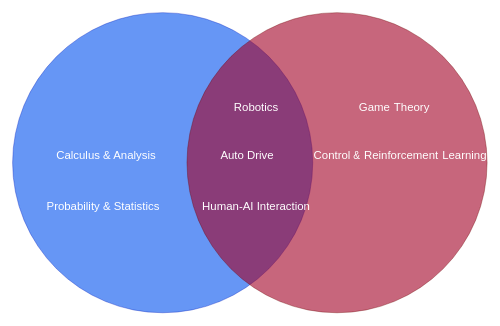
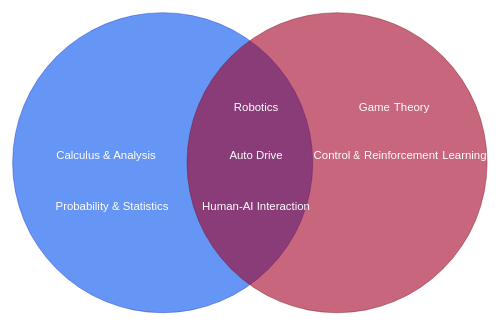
  <mxCell id="0" />
  <mxCell id="1" parent="0" />
  <mxCell id="2" value="" style="ellipse;fillColor=#0050ef;opacity=60;strokeColor=#001DBC;html=1;fontColor=#ffffff;" parent="1" vertex="1"><mxGeometry x="20.5" y="20.5" width="500" height="500" as="geometry" /></mxCell>
  <mxCell id="3" value="" style="ellipse;fillColor=#a20025;opacity=60;strokeColor=#6F0000;html=1;fontColor=#ffffff;" parent="1" vertex="1"><mxGeometry x="311" y="20.5" width="500" height="500" as="geometry" /></mxCell>
  <mxCell id="4" value="&lt;font style=&quot;font-size: 19px;&quot;&gt;Control&lt;/font&gt;&lt;font style=&quot;font-size: 17px;&quot;&gt; &amp;amp;&lt;/font&gt; &lt;font style=&quot;font-size: 19px;&quot;&gt;Reinforcement&lt;/font&gt; &lt;font style=&quot;font-size: 19px;&quot;&gt;Learning&lt;/font&gt;&lt;span style=&quot;color: rgba(0, 0, 0, 0); font-family: monospace; text-align: start; font-size: 0px;&quot;&gt;%3CmxGraphModel%3E%3Croot%3E%3CmxCell%20id%3D%220%22%2F%3E%3CmxCell%20id%3D%221%22%20parent%3D%220%22%2F%3E%3CmxCell%20id%3D%222%22%20value%3D%22Calculus%20%26amp%3Bamp%3B%20Analysis%22%20style%3D%22text%3BfontSize%3D24%3Balign%3Dcenter%3BverticalAlign%3Dmiddle%3Bhtml%3D1%3BfontColor%3D%23FFFFFF%3B%22%20vertex%3D%221%22%20parent%3D%221%22%3E%3CmxGeometry%20x%3D%22290%22%20y%3D%22180%22%20width%3D%22190%22%20height%3D%2270%22%20as%3D%22geometry%22%2F%3E%3C%2FmxCell%3E%3C%2Froot%3E%3C%2FmxGraphModel%3E&lt;/span&gt;&lt;span style=&quot;color: rgba(0, 0, 0, 0); font-family: monospace; text-align: start; font-size: 0px;&quot;&gt;%3CmxGraphModel%3E%3Croot%3E%3CmxCell%20id%3D%220%22%2F%3E%3CmxCell%20id%3D%221%22%20parent%3D%220%22%2F%3E%3CmxCell%20id%3D%222%22%20value%3D%22Calculus%20%26amp%3Bamp%3B%20Analysis%22%20style%3D%22text%3BfontSize%3D24%3Balign%3Dcenter%3BverticalAlign%3Dmiddle%3Bhtml%3D1%3BfontColor%3D%23FFFFFF%3B%22%20vertex%3D%221%22%20parent%3D%221%22%3E%3CmxGeometry%20x%3D%22290%22%20y%3D%22180%22%20width%3D%22190%22%20height%3D%2270%22%20as%3D%22geometry%22%2F%3E%3C%2FmxCell%3E%3C%2Froot%3E%3C%2FmxGraphModel%3E&lt;/span&gt;" style="text;fontSize=24;align=center;verticalAlign=middle;html=1;fontColor=#FFFFFF;" parent="1" vertex="1"><mxGeometry x="571" y="222" width="190" height="70" as="geometry" /></mxCell>
  <mxCell id="5" value="&lt;font style=&quot;font-size: 19px;&quot;&gt;Calculus &amp;amp; Analysis&lt;/font&gt;" style="text;fontSize=24;align=center;verticalAlign=middle;html=1;fontColor=#FFFFFF;" parent="1" vertex="1"><mxGeometry x="81" y="222" width="190" height="70" as="geometry" /></mxCell>
- <mxCell id="6" value="&lt;font style=&quot;font-size: 19px;&quot;&gt;Probability &amp;amp; Statistics&lt;/font&gt;" style="text;fontSize=24;align=center;verticalAlign=middle;html=1;fontColor=#FFFFFF;" parent="1" vertex="1"><mxGeometry x="76" y="305.5" width="190" height="70" as="geometry" /></mxCell>
+ <mxCell id="6" value="&lt;font style=&quot;font-size: 19px;&quot;&gt;Probability &amp;amp; Statistics&lt;/font&gt;" style="text;fontSize=24;align=center;verticalAlign=middle;html=1;fontColor=#FFFFFF;" parent="1" vertex="1"><mxGeometry x="91" y="305.5" width="190" height="70" as="geometry" /></mxCell>
  <mxCell id="7" value="&lt;font style=&quot;font-size: 19px;&quot;&gt;Game&lt;/font&gt; &lt;font style=&quot;font-size: 19px;&quot;&gt;Theory&lt;/font&gt;&lt;span style=&quot;color: rgba(0, 0, 0, 0); font-family: monospace; text-align: start; font-size: 0px;&quot;&gt;%3CmxGraphModel%3E%3Croot%3E%3CmxCell%20id%3D%220%22%2F%3E%3CmxCell%20id%3D%221%22%20parent%3D%220%22%2F%3E%3CmxCell%20id%3D%222%22%20value%3D%22Calculus%20%26amp%3Bamp%3B%20Analysis%22%20style%3D%22text%3BfontSize%3D24%3Balign%3Dcenter%3BverticalAlign%3Dmiddle%3Bhtml%3D1%3BfontColor%3D%23FFFFFF%3B%22%20vertex%3D%221%22%20parent%3D%221%22%3E%3CmxGeometry%20x%3D%22290%22%20y%3D%22180%22%20width%3D%22190%22%20height%3D%2270%22%20as%3D%22geometry%22%2F%3E%3C%2FmxCell%3E%3C%2Froot%3E%3C%2FmxGraphModel%3E&lt;/span&gt;&lt;span style=&quot;color: rgba(0, 0, 0, 0); font-family: monospace; text-align: start; font-size: 0px;&quot;&gt;%3CmxGraphModel%3E%3Croot%3E%3CmxCell%20id%3D%220%22%2F%3E%3CmxCell%20id%3D%221%22%20parent%3D%220%22%2F%3E%3CmxCell%20id%3D%222%22%20value%3D%22Calculus%20%26amp%3Bamp%3B%20Analysis%22%20style%3D%22text%3BfontSize%3D24%3Balign%3Dcenter%3BverticalAlign%3Dmiddle%3Bhtml%3D1%3BfontColor%3D%23FFFFFF%3B%22%20vertex%3D%221%22%20parent%3D%221%22%3E%3CmxGeometry%20x%3D%22290%22%20y%3D%22180%22%20width%3D%22190%22%20height%3D%2270%22%20as%3D%22geometry%22%2F%3E%3C%2FmxCell%3E%3C%2Froot%3E%3C%2FmxGraphModel%3E&lt;/span&gt;" style="text;fontSize=24;align=center;verticalAlign=middle;html=1;fontColor=#FFFFFF;" parent="1" vertex="1"><mxGeometry x="561" y="142" width="190" height="70" as="geometry" /></mxCell>
  <mxCell id="8" value="&lt;font style=&quot;font-size: 19px;&quot;&gt;Robotics&lt;/font&gt;&lt;span style=&quot;color: rgba(0, 0, 0, 0); font-family: monospace; text-align: start; font-size: 0px;&quot;&gt;%3CmxGraphModel%3E%3Croot%3E%3CmxCell%20id%3D%220%22%2F%3E%3CmxCell%20id%3D%221%22%20parent%3D%220%22%2F%3E%3CmxCell%20id%3D%222%22%20value%3D%22%26lt%3Bfont%20style%3D%26quot%3Bfont-size%3A%2017px%3B%26quot%3B%26gt%3BControl%20%26amp%3Bamp%3B%26lt%3B%2Ffont%26gt%3B%20%26lt%3Bfont%20style%3D%26quot%3Bfont-size%3A%2017px%3B%26quot%3B%26gt%3BReinforcement%26lt%3B%2Ffont%26gt%3B%20%26lt%3Bfont%20style%3D%26quot%3Bfont-size%3A%2017px%3B%26quot%3B%26gt%3BLearning%26lt%3B%2Ffont%26gt%3B%26lt%3Bspan%20style%3D%26quot%3Bcolor%3A%20rgba(0%2C%200%2C%200%2C%200)%3B%20font-family%3A%20monospace%3B%20text-align%3A%20start%3B%20font-size%3A%200px%3B%26quot%3B%26gt%3B%253CmxGraphModel%253E%253Croot%253E%253CmxCell%2520id%253D%25220%2522%252F%253E%253CmxCell%2520id%253D%25221%2522%2520parent%253D%25220%2522%252F%253E%253CmxCell%2520id%253D%25222%2522%2520value%253D%2522Calculus%2520%2526amp%253Bamp%253B%2520Analysis%2522%2520style%253D%2522text%253BfontSize%253D24%253Balign%253Dcenter%253BverticalAlign%253Dmiddle%253Bhtml%253D1%253BfontColor%253D%2523FFFFFF%253B%2522%2520vertex%253D%25221%2522%2520parent%253D%25221%2522%253E%253CmxGeometry%2520x%253D%2522290%2522%2520y%253D%2522180%2522%2520width%253D%2522190%2522%2520height%253D%252270%2522%2520as%253D%2522geometry%2522%252F%253E%253C%252FmxCell%253E%253C%252Froot%253E%253C%252FmxGraphModel%253E%26lt%3B%2Fspan%26gt%3B%26lt%3Bspan%20style%3D%26quot%3Bcolor%3A%20rgba(0%2C%200%2C%200%2C%200)%3B%20font-family%3A%20monospace%3B%20text-align%3A%20start%3B%20font-size%3A%200px%3B%26quot%3B%26gt%3B%253CmxGraphModel%253E%253Croot%253E%253CmxCell%2520id%253D%25220%2522%252F%253E%253CmxCell%2520id%253D%25221%2522%2520parent%253D%25220%2522%252F%253E%253CmxCell%2520id%253D%25222%2522%2520value%253D%2522Calculus%2520%2526amp%253Bamp%253B%2520Analysis%2522%2520style%253D%2522text%253BfontSize%253D24%253Balign%253Dcenter%253BverticalAlign%253Dmiddle%253Bhtml%253D1%253BfontColor%253D%2523FFFFFF%253B%2522%2520vertex%253D%25221%2522%2520parent%253D%25221%2522%253E%253CmxGeometry%2520x%253D%2522290%2522%2520y%253D%2522180%2522%2520width%253D%2522190%2522%2520height%253D%252270%2522%2520as%253D%2522geometry%2522%252F%253E%253C%252FmxCell%253E%253C%252Froot%253E%253C%252FmxGraphModel%253E%26lt%3B%2Fspan%26gt%3B%22%20style%3D%22text%3BfontSize%3D24%3Balign%3Dcenter%3BverticalAlign%3Dmiddle%3Bhtml%3D1%3BfontColor%3D%23FFFFFF%3B%22%20vertex%3D%221%22%20parent%3D%221%22%3E%3CmxGeometry%20x%3D%22730%22%20y%3D%22233.5%22%20width%3D%22190%22%20height%3D%2270%22%20as%3D%22geometry%22%2F%3E%3C%2FmxCell%3E%3C%2Froot%3E%3C%2FmxGraphModel%3E&lt;/span&gt;" style="text;fontSize=24;align=center;verticalAlign=middle;html=1;fontColor=#FFFFFF;" parent="1" vertex="1"><mxGeometry x="331" y="142" width="190" height="70" as="geometry" /></mxCell>
- <mxCell id="9" value="&lt;font style=&quot;font-size: 19px;&quot;&gt;Auto Drive&lt;/font&gt;" style="text;fontSize=24;align=center;verticalAlign=middle;html=1;fontColor=#FFFFFF;" parent="1" vertex="1"><mxGeometry x="315.5" y="222" width="190" height="70" as="geometry" /></mxCell>
+ <mxCell id="9" value="&lt;font style=&quot;font-size: 19px;&quot;&gt;Auto Drive&lt;/font&gt;" style="text;fontSize=24;align=center;verticalAlign=middle;html=1;fontColor=#FFFFFF;" parent="1" vertex="1"><mxGeometry x="330.5" y="222" width="190" height="70" as="geometry" /></mxCell>
  <mxCell id="10" value="&lt;font style=&quot;font-size: 19px;&quot;&gt;Human-AI Interaction&lt;/font&gt;" style="text;fontSize=24;align=center;verticalAlign=middle;html=1;fontColor=#FFFFFF;" parent="1" vertex="1"><mxGeometry x="330.5" y="305.5" width="190" height="70" as="geometry" /></mxCell>
